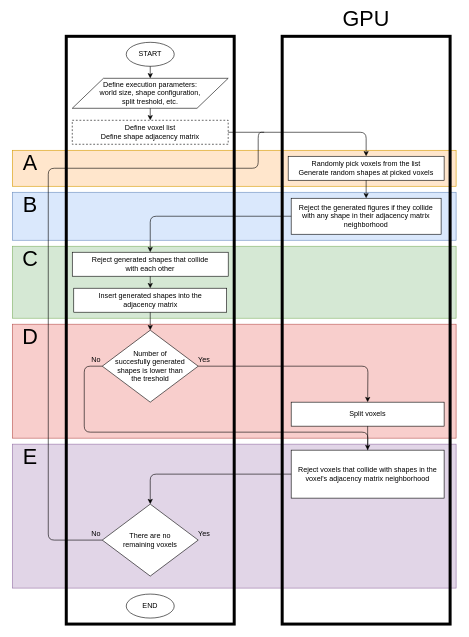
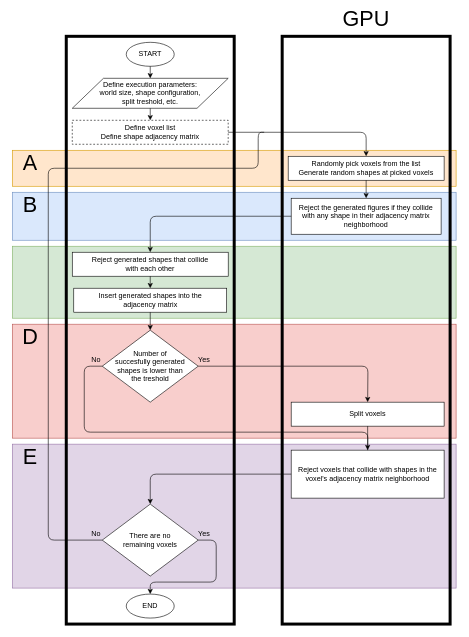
  <mxCell id="0" />
  <mxCell id="1" parent="0" />
  <mxCell id="2" value="" style="rounded=0;whiteSpace=wrap;html=1;strokeColor=#9673a6;strokeWidth=1;fillColor=#e1d5e7;" parent="1" vertex="1"><mxGeometry x="20" y="740" width="740" height="240" as="geometry" /></mxCell>
  <mxCell id="3" value="" style="rounded=0;whiteSpace=wrap;html=1;strokeColor=#6c8ebf;strokeWidth=1;fillColor=#dae8fc;" parent="1" vertex="1"><mxGeometry x="20" y="320" width="740" height="80" as="geometry" /></mxCell>
  <mxCell id="4" value="" style="rounded=0;whiteSpace=wrap;html=1;strokeColor=#82b366;strokeWidth=1;fillColor=#d5e8d4;" parent="1" vertex="1"><mxGeometry x="20" y="410" width="740" height="120" as="geometry" /></mxCell>
  <mxCell id="5" value="" style="rounded=0;whiteSpace=wrap;html=1;strokeColor=#b85450;strokeWidth=1;fillColor=#f8cecc;" parent="1" vertex="1"><mxGeometry x="20" y="540" width="740" height="190" as="geometry" /></mxCell>
  <mxCell id="6" value="" style="rounded=0;whiteSpace=wrap;html=1;strokeColor=#d79b00;strokeWidth=1;fillColor=#ffe6cc;" parent="1" vertex="1"><mxGeometry x="20" y="250" width="740" height="60" as="geometry" /></mxCell>
  <mxCell id="7" value="" style="rounded=0;whiteSpace=wrap;html=1;fillColor=none;strokeColor=#000000;strokeWidth=5;" parent="1" vertex="1"><mxGeometry x="110" y="60" width="280" height="980" as="geometry" /></mxCell>
  <mxCell id="8" value="" style="rounded=0;whiteSpace=wrap;html=1;fillColor=none;strokeColor=#000000;strokeWidth=5;" parent="1" vertex="1"><mxGeometry x="470" y="60" width="280" height="980" as="geometry" /></mxCell>
  <mxCell id="9" value="START" style="ellipse;whiteSpace=wrap;html=1;" parent="1" vertex="1"><mxGeometry x="210" y="70" width="80" height="40" as="geometry" /></mxCell>
  <mxCell id="10" value="&lt;div&gt;Randomly pick voxels from the list&lt;/div&gt;&lt;div&gt;Generate random shapes at picked voxels&lt;/div&gt;" style="rounded=0;whiteSpace=wrap;html=1;" parent="1" vertex="1"><mxGeometry x="480" y="260" width="260" height="40" as="geometry" /></mxCell>
  <mxCell id="11" value="&lt;div&gt;Define voxel list&lt;/div&gt;&lt;div&gt;Define shape adjacency matrix&lt;br&gt;&lt;/div&gt;" style="rounded=0;whiteSpace=wrap;html=1;dashed=1;" parent="1" vertex="1"><mxGeometry x="120" y="200" width="260" height="40" as="geometry" /></mxCell>
  <mxCell id="12" value="Reject the generated figures if they collide with any shape in their adjacency matrix neighborhood " style="rounded=0;whiteSpace=wrap;html=1;" parent="1" vertex="1"><mxGeometry x="485" y="330" width="250" height="60" as="geometry" /></mxCell>
  <mxCell id="13" value="&lt;div&gt;Reject generated shapes that collide &lt;br&gt;&lt;/div&gt;&lt;div&gt;with each other&lt;/div&gt;" style="rounded=0;whiteSpace=wrap;html=1;" parent="1" vertex="1"><mxGeometry x="120" y="420" width="260" height="40" as="geometry" /></mxCell>
  <mxCell id="14" value="&lt;div&gt;Define execution parameters: &lt;br&gt;&lt;/div&gt;&lt;div&gt;world size, shape configuration,&lt;/div&gt;&lt;div&gt;split treshold, etc.&lt;br&gt;&lt;/div&gt;" style="shape=parallelogram;perimeter=parallelogramPerimeter;whiteSpace=wrap;html=1;" parent="1" vertex="1"><mxGeometry x="120" y="130" width="260" height="50" as="geometry" /></mxCell>
  <mxCell id="15" value="&lt;div&gt;Insert generated shapes into the &lt;br&gt;&lt;/div&gt;&lt;div&gt;adjacency matrix&lt;/div&gt;" style="rounded=0;whiteSpace=wrap;html=1;" parent="1" vertex="1"><mxGeometry x="122.5" y="480" width="255" height="40" as="geometry" /></mxCell>
  <mxCell id="16" value="&lt;div&gt;Number of &lt;br&gt;&lt;/div&gt;&lt;div&gt;succesfully generated shapes is lower than &lt;br&gt;&lt;/div&gt;&lt;div&gt;the treshold&lt;/div&gt;" style="rhombus;whiteSpace=wrap;html=1;" parent="1" vertex="1"><mxGeometry x="170" y="550" width="160" height="120" as="geometry" /></mxCell>
  <mxCell id="17" value="&lt;div&gt;There are no &lt;br&gt;&lt;/div&gt;&lt;div&gt;remaining voxels&lt;/div&gt;" style="rhombus;whiteSpace=wrap;html=1;" parent="1" vertex="1"><mxGeometry x="170" y="840" width="160" height="120" as="geometry" /></mxCell>
  <mxCell id="18" value="&lt;font style=&quot;font-size: 36px&quot;&gt;GPU&lt;/font&gt;" style="text;html=1;strokeColor=none;fillColor=none;align=center;verticalAlign=middle;whiteSpace=wrap;rounded=0;" parent="1" vertex="1"><mxGeometry x="590" y="20" width="40" height="20" as="geometry" /></mxCell>
  <mxCell id="19" value="Split voxels" style="rounded=0;whiteSpace=wrap;html=1;" parent="1" vertex="1"><mxGeometry x="485" y="670" width="255" height="40" as="geometry" /></mxCell>
  <mxCell id="20" value="Reject voxels that collide with shapes in the voxel's adjacency matrix neighborhood " style="rounded=0;whiteSpace=wrap;html=1;" parent="1" vertex="1"><mxGeometry x="485" y="750" width="255" height="80" as="geometry" /></mxCell>
  <mxCell id="21" value="" style="endArrow=none;html=1;endFill=0;exitX=0;exitY=0.5;exitDx=0;exitDy=0;" parent="1" source="17" edge="1"><mxGeometry width="50" height="50" relative="1" as="geometry"><mxPoint x="173" y="890" as="sourcePoint" /><mxPoint x="440" y="220" as="targetPoint" /><Array as="points"><mxPoint x="80" y="900" /><mxPoint x="80" y="280" /><mxPoint x="430" y="280" /><mxPoint x="430" y="220" /></Array></mxGeometry></mxCell>
  <mxCell id="22" value="" style="endArrow=classic;html=1;exitX=0.5;exitY=1;exitDx=0;exitDy=0;" parent="1" source="9" target="14" edge="1"><mxGeometry width="50" height="50" relative="1" as="geometry"><mxPoint x="20" y="210" as="sourcePoint" /><mxPoint x="70" y="160" as="targetPoint" /></mxGeometry></mxCell>
  <mxCell id="23" value="" style="endArrow=classic;html=1;exitX=0.5;exitY=1;exitDx=0;exitDy=0;" parent="1" source="10" target="12" edge="1"><mxGeometry width="50" height="50" relative="1" as="geometry"><mxPoint x="30" y="230" as="sourcePoint" /><mxPoint x="80" y="180" as="targetPoint" /></mxGeometry></mxCell>
  <mxCell id="24" value="" style="endArrow=classic;html=1;exitX=1;exitY=0.5;exitDx=0;exitDy=0;entryX=0.5;entryY=0;entryDx=0;entryDy=0;" parent="1" source="11" target="10" edge="1"><mxGeometry width="50" height="50" relative="1" as="geometry"><mxPoint x="40" y="240" as="sourcePoint" /><mxPoint x="90" y="190" as="targetPoint" /><Array as="points"><mxPoint x="610" y="220" /></Array></mxGeometry></mxCell>
  <mxCell id="25" value="" style="endArrow=classic;html=1;exitX=0.5;exitY=1;exitDx=0;exitDy=0;" parent="1" source="14" target="11" edge="1"><mxGeometry width="50" height="50" relative="1" as="geometry"><mxPoint x="50" y="250" as="sourcePoint" /><mxPoint x="100" y="200" as="targetPoint" /></mxGeometry></mxCell>
  <mxCell id="26" value="" style="endArrow=classic;html=1;exitX=0.5;exitY=1;exitDx=0;exitDy=0;" parent="1" source="13" target="15" edge="1"><mxGeometry width="50" height="50" relative="1" as="geometry"><mxPoint x="30" y="230" as="sourcePoint" /><mxPoint x="80" y="180" as="targetPoint" /></mxGeometry></mxCell>
  <mxCell id="27" value="" style="endArrow=classic;html=1;exitX=0;exitY=0.5;exitDx=0;exitDy=0;entryX=0.5;entryY=0;entryDx=0;entryDy=0;" parent="1" source="12" target="13" edge="1"><mxGeometry width="50" height="50" relative="1" as="geometry"><mxPoint x="40" y="240" as="sourcePoint" /><mxPoint x="90" y="190" as="targetPoint" /><Array as="points"><mxPoint x="250" y="360" /></Array></mxGeometry></mxCell>
  <mxCell id="28" value="" style="endArrow=classic;html=1;exitX=0.5;exitY=1;exitDx=0;exitDy=0;entryX=0.5;entryY=0;entryDx=0;entryDy=0;" parent="1" source="15" target="16" edge="1"><mxGeometry width="50" height="50" relative="1" as="geometry"><mxPoint x="30" y="230" as="sourcePoint" /><mxPoint x="80" y="180" as="targetPoint" /><Array as="points" /></mxGeometry></mxCell>
  <mxCell id="29" value="" style="endArrow=classic;html=1;exitX=0;exitY=0.5;exitDx=0;exitDy=0;entryX=0.5;entryY=0;entryDx=0;entryDy=0;" parent="1" source="20" target="17" edge="1"><mxGeometry width="50" height="50" relative="1" as="geometry"><mxPoint x="20" y="220" as="sourcePoint" /><mxPoint x="70" y="170" as="targetPoint" /><Array as="points"><mxPoint x="250" y="790" /></Array></mxGeometry></mxCell>
  <mxCell id="30" value="" style="endArrow=classic;html=1;exitX=1;exitY=0.5;exitDx=0;exitDy=0;entryX=0.5;entryY=0;entryDx=0;entryDy=0;" parent="1" source="16" target="19" edge="1"><mxGeometry width="50" height="50" relative="1" as="geometry"><mxPoint x="30" y="230" as="sourcePoint" /><mxPoint x="80" y="180" as="targetPoint" /><Array as="points"><mxPoint x="613" y="610" /></Array></mxGeometry></mxCell>
  <mxCell id="31" value="" style="endArrow=none;html=1;exitX=0;exitY=0.5;exitDx=0;exitDy=0;entryX=0.5;entryY=0;entryDx=0;entryDy=0;endFill=0;" parent="1" source="16" target="20" edge="1"><mxGeometry width="50" height="50" relative="1" as="geometry"><mxPoint x="30" y="230" as="sourcePoint" /><mxPoint x="610" y="740" as="targetPoint" /><Array as="points"><mxPoint x="140" y="610" /><mxPoint x="140" y="720" /><mxPoint x="613" y="720" /></Array></mxGeometry></mxCell>
  <mxCell id="32" value="" style="endArrow=classic;html=1;exitX=0.5;exitY=1;exitDx=0;exitDy=0;" parent="1" source="19" target="20" edge="1"><mxGeometry width="50" height="50" relative="1" as="geometry"><mxPoint x="40" y="240" as="sourcePoint" /><mxPoint x="611" y="740" as="targetPoint" /></mxGeometry></mxCell>
  <mxCell id="33" value="END" style="ellipse;whiteSpace=wrap;html=1;" parent="1" vertex="1"><mxGeometry x="210" y="990" width="80" height="40" as="geometry" /></mxCell>
+ <mxCell id="34" value="" style="endArrow=classic;html=1;exitX=1;exitY=0.5;exitDx=0;exitDy=0;entryX=0.5;entryY=0;entryDx=0;entryDy=0;" parent="1" source="17" target="33" edge="1"><mxGeometry width="50" height="50" relative="1" as="geometry"><mxPoint x="20" y="1150" as="sourcePoint" /><mxPoint x="70" y="1100" as="targetPoint" /><Array as="points"><mxPoint x="360" y="900" /><mxPoint x="360" y="970" /><mxPoint x="250" y="970" /></Array></mxGeometry></mxCell>
  <mxCell id="35" value="No" style="text;html=1;strokeColor=none;fillColor=none;align=center;verticalAlign=middle;whiteSpace=wrap;rounded=0;" parent="1" vertex="1"><mxGeometry x="140" y="590" width="40" height="20" as="geometry" /></mxCell>
  <mxCell id="36" value="Yes" style="text;html=1;strokeColor=none;fillColor=none;align=center;verticalAlign=middle;whiteSpace=wrap;rounded=0;" parent="1" vertex="1"><mxGeometry x="320" y="590" width="40" height="20" as="geometry" /></mxCell>
  <mxCell id="37" value="No" style="text;html=1;strokeColor=none;fillColor=none;align=center;verticalAlign=middle;whiteSpace=wrap;rounded=0;" parent="1" vertex="1"><mxGeometry x="140" y="880" width="40" height="20" as="geometry" /></mxCell>
  <mxCell id="38" value="Yes" style="text;html=1;strokeColor=none;fillColor=none;align=center;verticalAlign=middle;whiteSpace=wrap;rounded=0;" parent="1" vertex="1"><mxGeometry x="320" y="880" width="40" height="20" as="geometry" /></mxCell>
  <mxCell id="39" value="&lt;font style=&quot;font-size: 36px&quot;&gt;A&lt;/font&gt;" style="text;html=1;strokeColor=none;fillColor=none;align=center;verticalAlign=middle;whiteSpace=wrap;rounded=0;" parent="1" vertex="1"><mxGeometry x="30" y="260" width="40" height="20" as="geometry" /></mxCell>
  <mxCell id="40" value="&lt;font style=&quot;font-size: 36px&quot;&gt;B&lt;/font&gt;" style="text;html=1;strokeColor=none;fillColor=none;align=center;verticalAlign=middle;whiteSpace=wrap;rounded=0;" parent="1" vertex="1"><mxGeometry x="30" y="330" width="40" height="20" as="geometry" /></mxCell>
- <mxCell id="41" value="&lt;font style=&quot;font-size: 36px&quot;&gt;C&lt;/font&gt;" style="text;html=1;strokeColor=none;fillColor=none;align=center;verticalAlign=middle;whiteSpace=wrap;rounded=0;" parent="1" vertex="1"><mxGeometry x="30" y="420" width="40" height="20" as="geometry" /></mxCell>
  <mxCell id="42" value="&lt;font style=&quot;font-size: 36px&quot;&gt;D&lt;/font&gt;" style="text;html=1;strokeColor=none;fillColor=none;align=center;verticalAlign=middle;whiteSpace=wrap;rounded=0;" parent="1" vertex="1"><mxGeometry x="30" y="550" width="40" height="20" as="geometry" /></mxCell>
  <mxCell id="43" value="&lt;font style=&quot;font-size: 36px&quot;&gt;E&lt;/font&gt;" style="text;html=1;strokeColor=none;fillColor=none;align=center;verticalAlign=middle;whiteSpace=wrap;rounded=0;" parent="1" vertex="1"><mxGeometry x="30" y="750" width="40" height="20" as="geometry" /></mxCell>
